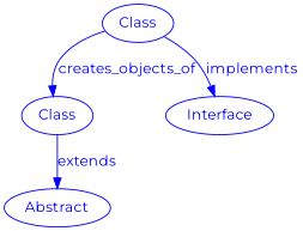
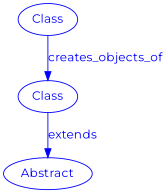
  digraph {
    fontname=Montserrat
    node [color=blue fontcolor=blue fontname=Montserrat]
    edge [color=blue fontcolor=blue fontname=Montserrat]
    n1 [label=Class]
    n2 [label=Class]
-   n3 [label=Interface]
    n4 [label=Abstract]
    n1 -> n2 [label=creates_objects_of]
-   n1 -> n3 [label=implements]
    n2 -> n4 [label=extends]
  }
